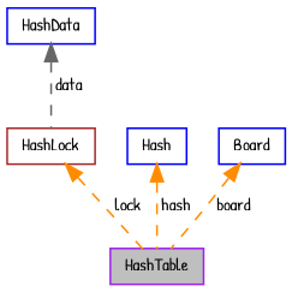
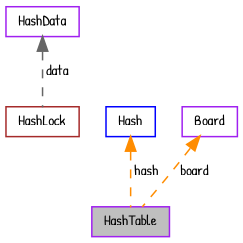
  digraph {
    fontname="Patrick Hand"
    node [color=purple fontname="Patrick Hand" fontsize=10 shape=record]
    edge [color=darkorange dir=back fontname="Patrick Hand" fontsize=10 labelfontname=FreeSans labelfontsize=10 style=dashed]
    n1 [fillcolor=grey75 fontcolor=black height=0.2 label=HashTable style=filled width=0.4]
    n2 [color=brown height=0.2 label=HashLock width=0.4]
    n3 [color=blue height=0.2 label=Hash width=0.4]
-   n4 [color=blue height=0.2 label=Board width=0.4]
-   n5 [color=blue height=0.2 label=HashData width=0.4]
-   n2 -> n1 [label=" lock"]
+   n4 [height=0.2 label=Board width=0.4]
+   n5 [height=0.2 label=HashData width=0.4]
    n3 -> n1 [label=" hash"]
    n4 -> n1 [label=" board"]
    n5 -> n2 [color=gray40 label=" data"]
  }
